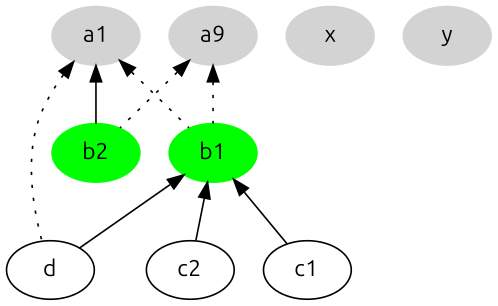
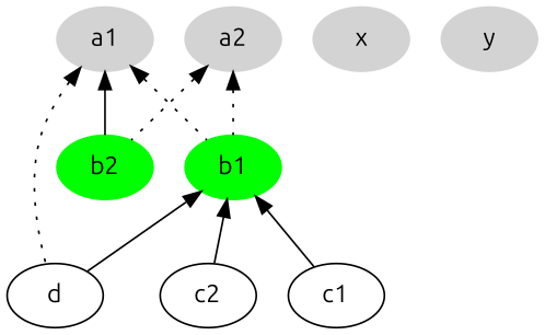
  digraph {
    fontname=Ubuntu
    node [color=lightgray fontname=Ubuntu style=filled]
    edge [dir=back fontname=Ubuntu style=dotted]
    b1 [color=green]
    a1
    b2 [color=green]
    d [color="" style=""]
    c1 [color="" style=""]
    c2 [color="" style=""]
-   a2 [label=a9]
+   a2
    x
    y
    b1 -> d [style=""]
    b1 -> c1 [style=""]
    b1 -> c2 [style=""]
    a1 -> b1
    a1 -> b2 [style=solid]
    a1 -> d
    a2 -> b1
    a2 -> b2
  }
